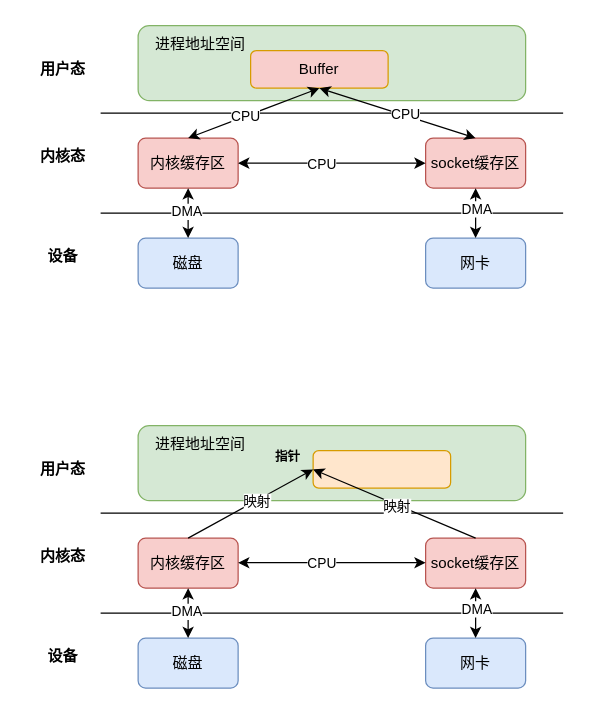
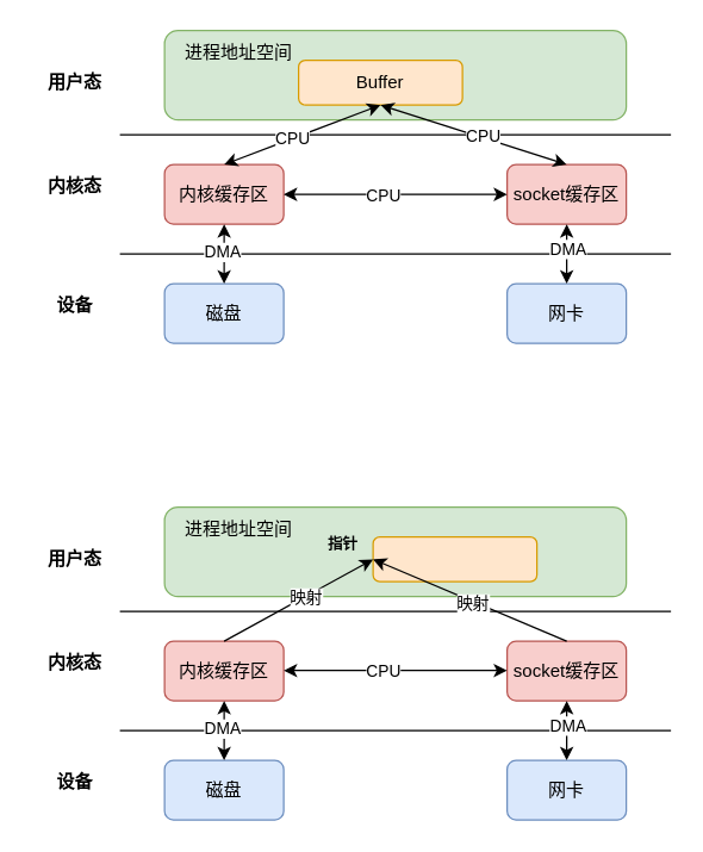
  <mxCell id="0" />
  <mxCell id="1" parent="0" />
  <mxCell id="2" value="" style="endArrow=none;html=1;rounded=0;" edge="1" parent="1"><mxGeometry width="50" height="50" relative="1" as="geometry"><mxPoint x="80" y="170" as="sourcePoint" /><mxPoint x="450" y="170" as="targetPoint" /></mxGeometry></mxCell>
  <mxCell id="3" value="" style="endArrow=none;html=1;rounded=0;" edge="1" parent="1"><mxGeometry width="50" height="50" relative="1" as="geometry"><mxPoint x="80" y="90" as="sourcePoint" /><mxPoint x="450" y="90" as="targetPoint" /></mxGeometry></mxCell>
  <mxCell id="4" value="&lt;b&gt;内核态&lt;/b&gt;" style="text;html=1;align=center;verticalAlign=middle;whiteSpace=wrap;rounded=0;" vertex="1" parent="1"><mxGeometry x="20" y="110" width="60" height="30" as="geometry" /></mxCell>
  <mxCell id="5" value="&lt;b&gt;用户态&lt;/b&gt;" style="text;html=1;align=center;verticalAlign=middle;whiteSpace=wrap;rounded=0;" vertex="1" parent="1"><mxGeometry x="20" y="40" width="60" height="30" as="geometry" /></mxCell>
  <mxCell id="6" value="&lt;b&gt;设备&lt;/b&gt;" style="text;html=1;align=center;verticalAlign=middle;whiteSpace=wrap;rounded=0;" vertex="1" parent="1"><mxGeometry x="20" y="190" width="60" height="30" as="geometry" /></mxCell>
  <mxCell id="7" value="磁盘" style="rounded=1;whiteSpace=wrap;html=1;fillColor=#dae8fc;strokeColor=#6c8ebf;" vertex="1" parent="1"><mxGeometry x="110" y="190" width="80" height="40" as="geometry" /></mxCell>
  <mxCell id="8" value="网卡" style="rounded=1;whiteSpace=wrap;html=1;fillColor=#dae8fc;strokeColor=#6c8ebf;" vertex="1" parent="1"><mxGeometry x="340" y="190" width="80" height="40" as="geometry" /></mxCell>
  <mxCell id="9" value="内核缓存区" style="rounded=1;whiteSpace=wrap;html=1;fillColor=#f8cecc;strokeColor=#b85450;" vertex="1" parent="1"><mxGeometry x="110" y="110" width="80" height="40" as="geometry" /></mxCell>
  <mxCell id="10" value="socket缓存区" style="rounded=1;whiteSpace=wrap;html=1;fillColor=#f8cecc;strokeColor=#b85450;" vertex="1" parent="1"><mxGeometry x="340" y="110" width="80" height="40" as="geometry" /></mxCell>
  <mxCell id="11" value="" style="rounded=1;whiteSpace=wrap;html=1;fillColor=#d5e8d4;strokeColor=#82b366;" vertex="1" parent="1"><mxGeometry x="110" y="20" width="310" height="60" as="geometry" /></mxCell>
  <mxCell id="12" value="进程地址空间" style="text;html=1;align=center;verticalAlign=middle;whiteSpace=wrap;rounded=0;" vertex="1" parent="1"><mxGeometry x="110" y="20" width="100" height="30" as="geometry" /></mxCell>
- <mxCell id="13" value="Buffer" style="rounded=1;whiteSpace=wrap;html=1;fillColor=#f8cecc;strokeColor=#d79b00;" vertex="1" parent="1"><mxGeometry x="200" y="40" width="110" height="30" as="geometry" /></mxCell>
+ <mxCell id="13" value="Buffer" style="rounded=1;whiteSpace=wrap;html=1;fillColor=#ffe6cc;strokeColor=#d79b00;" vertex="1" parent="1"><mxGeometry x="200" y="40" width="110" height="30" as="geometry" /></mxCell>
  <mxCell id="14" value="" style="endArrow=classic;startArrow=classic;html=1;rounded=0;entryX=0.5;entryY=1;entryDx=0;entryDy=0;" edge="1" parent="1" target="13"><mxGeometry width="50" height="50" relative="1" as="geometry"><mxPoint x="150" y="110" as="sourcePoint" /><mxPoint x="200" y="60" as="targetPoint" /></mxGeometry></mxCell>
  <mxCell id="15" value="CPU" style="edgeLabel;html=1;align=center;verticalAlign=middle;resizable=0;points=[];" vertex="1" connectable="0" parent="14"><mxGeometry x="-0.119" relative="1" as="geometry"><mxPoint as="offset" /></mxGeometry></mxCell>
  <mxCell id="16" value="" style="endArrow=classic;startArrow=classic;html=1;rounded=0;entryX=0.5;entryY=1;entryDx=0;entryDy=0;exitX=0.5;exitY=0;exitDx=0;exitDy=0;" edge="1" parent="1" source="8" target="10"><mxGeometry width="50" height="50" relative="1" as="geometry"><mxPoint x="160" y="120" as="sourcePoint" /><mxPoint x="265" y="80" as="targetPoint" /></mxGeometry></mxCell>
  <mxCell id="17" value="DMA" style="edgeLabel;html=1;align=center;verticalAlign=middle;resizable=0;points=[];" vertex="1" connectable="0" parent="16"><mxGeometry x="0.179" relative="1" as="geometry"><mxPoint as="offset" /></mxGeometry></mxCell>
  <mxCell id="18" value="" style="endArrow=classic;startArrow=classic;html=1;rounded=0;entryX=0.5;entryY=1;entryDx=0;entryDy=0;exitX=0.5;exitY=0;exitDx=0;exitDy=0;" edge="1" parent="1" source="10" target="13"><mxGeometry width="50" height="50" relative="1" as="geometry"><mxPoint x="170" y="130" as="sourcePoint" /><mxPoint x="275" y="90" as="targetPoint" /></mxGeometry></mxCell>
  <mxCell id="19" value="CPU" style="edgeLabel;html=1;align=center;verticalAlign=middle;resizable=0;points=[];" vertex="1" connectable="0" parent="18"><mxGeometry x="-0.082" y="-1" relative="1" as="geometry"><mxPoint as="offset" /></mxGeometry></mxCell>
  <mxCell id="20" value="" style="endArrow=classic;startArrow=classic;html=1;rounded=0;entryX=0.5;entryY=1;entryDx=0;entryDy=0;" edge="1" parent="1" source="7" target="9"><mxGeometry width="50" height="50" relative="1" as="geometry"><mxPoint x="260" y="350" as="sourcePoint" /><mxPoint x="310" y="300" as="targetPoint" /></mxGeometry></mxCell>
  <mxCell id="21" value="DMA" style="edgeLabel;html=1;align=center;verticalAlign=middle;resizable=0;points=[];" vertex="1" connectable="0" parent="20"><mxGeometry x="0.076" y="2" relative="1" as="geometry"><mxPoint as="offset" /></mxGeometry></mxCell>
  <mxCell id="22" value="" style="endArrow=none;html=1;rounded=0;" edge="1" parent="1"><mxGeometry width="50" height="50" relative="1" as="geometry"><mxPoint x="80" y="490" as="sourcePoint" /><mxPoint x="450" y="490" as="targetPoint" /></mxGeometry></mxCell>
  <mxCell id="23" value="" style="endArrow=none;html=1;rounded=0;" edge="1" parent="1"><mxGeometry width="50" height="50" relative="1" as="geometry"><mxPoint x="80" y="410" as="sourcePoint" /><mxPoint x="450" y="410" as="targetPoint" /></mxGeometry></mxCell>
  <mxCell id="24" value="&lt;b&gt;内核态&lt;/b&gt;" style="text;html=1;align=center;verticalAlign=middle;whiteSpace=wrap;rounded=0;" vertex="1" parent="1"><mxGeometry x="20" y="430" width="60" height="30" as="geometry" /></mxCell>
  <mxCell id="25" value="&lt;b&gt;用户态&lt;/b&gt;" style="text;html=1;align=center;verticalAlign=middle;whiteSpace=wrap;rounded=0;" vertex="1" parent="1"><mxGeometry x="20" y="360" width="60" height="30" as="geometry" /></mxCell>
  <mxCell id="26" value="&lt;b&gt;设备&lt;/b&gt;" style="text;html=1;align=center;verticalAlign=middle;whiteSpace=wrap;rounded=0;" vertex="1" parent="1"><mxGeometry x="20" y="510" width="60" height="30" as="geometry" /></mxCell>
  <mxCell id="27" value="磁盘" style="rounded=1;whiteSpace=wrap;html=1;fillColor=#dae8fc;strokeColor=#6c8ebf;" vertex="1" parent="1"><mxGeometry x="110" y="510" width="80" height="40" as="geometry" /></mxCell>
  <mxCell id="28" value="网卡" style="rounded=1;whiteSpace=wrap;html=1;fillColor=#dae8fc;strokeColor=#6c8ebf;" vertex="1" parent="1"><mxGeometry x="340" y="510" width="80" height="40" as="geometry" /></mxCell>
  <mxCell id="29" value="内核缓存区" style="rounded=1;whiteSpace=wrap;html=1;fillColor=#f8cecc;strokeColor=#b85450;" vertex="1" parent="1"><mxGeometry x="110" y="430" width="80" height="40" as="geometry" /></mxCell>
  <mxCell id="30" value="socket缓存区" style="rounded=1;whiteSpace=wrap;html=1;fillColor=#f8cecc;strokeColor=#b85450;" vertex="1" parent="1"><mxGeometry x="340" y="430" width="80" height="40" as="geometry" /></mxCell>
  <mxCell id="31" value="" style="rounded=1;whiteSpace=wrap;html=1;fillColor=#d5e8d4;strokeColor=#82b366;" vertex="1" parent="1"><mxGeometry x="110" y="340" width="310" height="60" as="geometry" /></mxCell>
  <mxCell id="32" value="进程地址空间" style="text;html=1;align=center;verticalAlign=middle;whiteSpace=wrap;rounded=0;" vertex="1" parent="1"><mxGeometry x="110" y="340" width="100" height="30" as="geometry" /></mxCell>
  <mxCell id="33" value="" style="rounded=1;whiteSpace=wrap;html=1;fillColor=#ffe6cc;strokeColor=#d79b00;" vertex="1" parent="1"><mxGeometry x="250" y="360" width="110" height="30" as="geometry" /></mxCell>
  <mxCell id="34" value="" style="endArrow=classic;startArrow=classic;html=1;rounded=0;entryX=0.5;entryY=1;entryDx=0;entryDy=0;exitX=0.5;exitY=0;exitDx=0;exitDy=0;" edge="1" source="28" target="30" parent="1"><mxGeometry width="50" height="50" relative="1" as="geometry"><mxPoint x="160" y="440" as="sourcePoint" /><mxPoint x="265" y="400" as="targetPoint" /></mxGeometry></mxCell>
  <mxCell id="35" value="DMA" style="edgeLabel;html=1;align=center;verticalAlign=middle;resizable=0;points=[];" vertex="1" connectable="0" parent="34"><mxGeometry x="0.179" relative="1" as="geometry"><mxPoint as="offset" /></mxGeometry></mxCell>
  <mxCell id="36" value="" style="endArrow=classic;startArrow=classic;html=1;rounded=0;entryX=0.5;entryY=1;entryDx=0;entryDy=0;" edge="1" source="27" target="29" parent="1"><mxGeometry width="50" height="50" relative="1" as="geometry"><mxPoint x="260" y="670" as="sourcePoint" /><mxPoint x="310" y="620" as="targetPoint" /></mxGeometry></mxCell>
  <mxCell id="37" value="DMA" style="edgeLabel;html=1;align=center;verticalAlign=middle;resizable=0;points=[];" vertex="1" connectable="0" parent="36"><mxGeometry x="0.076" y="2" relative="1" as="geometry"><mxPoint as="offset" /></mxGeometry></mxCell>
  <mxCell id="38" style="rounded=0;orthogonalLoop=1;jettySize=auto;html=1;exitX=0.5;exitY=0;exitDx=0;exitDy=0;entryX=0;entryY=0.5;entryDx=0;entryDy=0;" edge="1" parent="1" source="29" target="33"><mxGeometry relative="1" as="geometry" /></mxCell>
  <mxCell id="39" value="映射" style="edgeLabel;html=1;align=center;verticalAlign=middle;resizable=0;points=[];" vertex="1" connectable="0" parent="38"><mxGeometry x="0.079" relative="1" as="geometry"><mxPoint as="offset" /></mxGeometry></mxCell>
  <mxCell id="40" style="rounded=0;orthogonalLoop=1;jettySize=auto;html=1;exitX=0.5;exitY=0;exitDx=0;exitDy=0;entryX=0;entryY=0.5;entryDx=0;entryDy=0;" edge="1" parent="1" source="30" target="33"><mxGeometry relative="1" as="geometry" /></mxCell>
  <mxCell id="41" value="映射" style="edgeLabel;html=1;align=center;verticalAlign=middle;resizable=0;points=[];" vertex="1" connectable="0" parent="40"><mxGeometry x="-0.023" y="1" relative="1" as="geometry"><mxPoint as="offset" /></mxGeometry></mxCell>
  <mxCell id="42" value="&lt;font style=&quot;font-size: 10px;&quot;&gt;&lt;b&gt;指针&lt;/b&gt;&lt;/font&gt;" style="text;html=1;align=center;verticalAlign=middle;whiteSpace=wrap;rounded=0;" vertex="1" parent="1"><mxGeometry x="200" y="350" width="60" height="30" as="geometry" /></mxCell>
  <mxCell id="43" value="" style="endArrow=classic;startArrow=classic;html=1;rounded=0;entryX=0;entryY=0.5;entryDx=0;entryDy=0;exitX=1;exitY=0.5;exitDx=0;exitDy=0;" edge="1" parent="1" source="9" target="10"><mxGeometry width="50" height="50" relative="1" as="geometry"><mxPoint x="160" y="120" as="sourcePoint" /><mxPoint x="265" y="80" as="targetPoint" /></mxGeometry></mxCell>
  <mxCell id="44" value="CPU" style="edgeLabel;html=1;align=center;verticalAlign=middle;resizable=0;points=[];" vertex="1" connectable="0" parent="43"><mxGeometry x="-0.119" relative="1" as="geometry"><mxPoint as="offset" /></mxGeometry></mxCell>
  <mxCell id="45" value="" style="endArrow=classic;startArrow=classic;html=1;rounded=0;entryX=0;entryY=0.5;entryDx=0;entryDy=0;exitX=1;exitY=0.5;exitDx=0;exitDy=0;" edge="1" parent="1"><mxGeometry width="50" height="50" relative="1" as="geometry"><mxPoint x="190" y="449.67" as="sourcePoint" /><mxPoint x="340" y="449.67" as="targetPoint" /></mxGeometry></mxCell>
  <mxCell id="46" value="CPU" style="edgeLabel;html=1;align=center;verticalAlign=middle;resizable=0;points=[];" vertex="1" connectable="0" parent="45"><mxGeometry x="-0.119" relative="1" as="geometry"><mxPoint as="offset" /></mxGeometry></mxCell>
